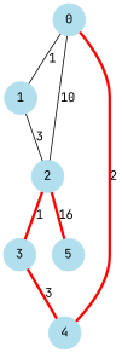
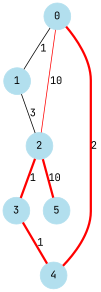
  graph {
    fontname="JetBrains Mono"
    node [color=lightblue2 fontname="JetBrains Mono" shape=circle style=filled]
    edge [fontname="JetBrains Mono" color=red penwidth=3]
    n1 [label=0]
    n2 [label=1]
    n3 [label=2]
    n4 [label=4]
    n5 [label=3]
    n6 [label=5]
    n1 -- n2 [label=1 color="" penwidth=""]
-   n1 -- n3 [label=10 color="" penwidth=""]
+   n1 -- n3 [label=10 penwidth=""]
    n1 -- n4 [label=2]
    n2 -- n3 [label=3 color="" penwidth=""]
    n3 -- n5 [label=1]
-   n3 -- n6 [label=16]
-   n5 -- n4 [label=3]
+   n3 -- n6 [label=10]
+   n5 -- n4 [label=1]
  }
